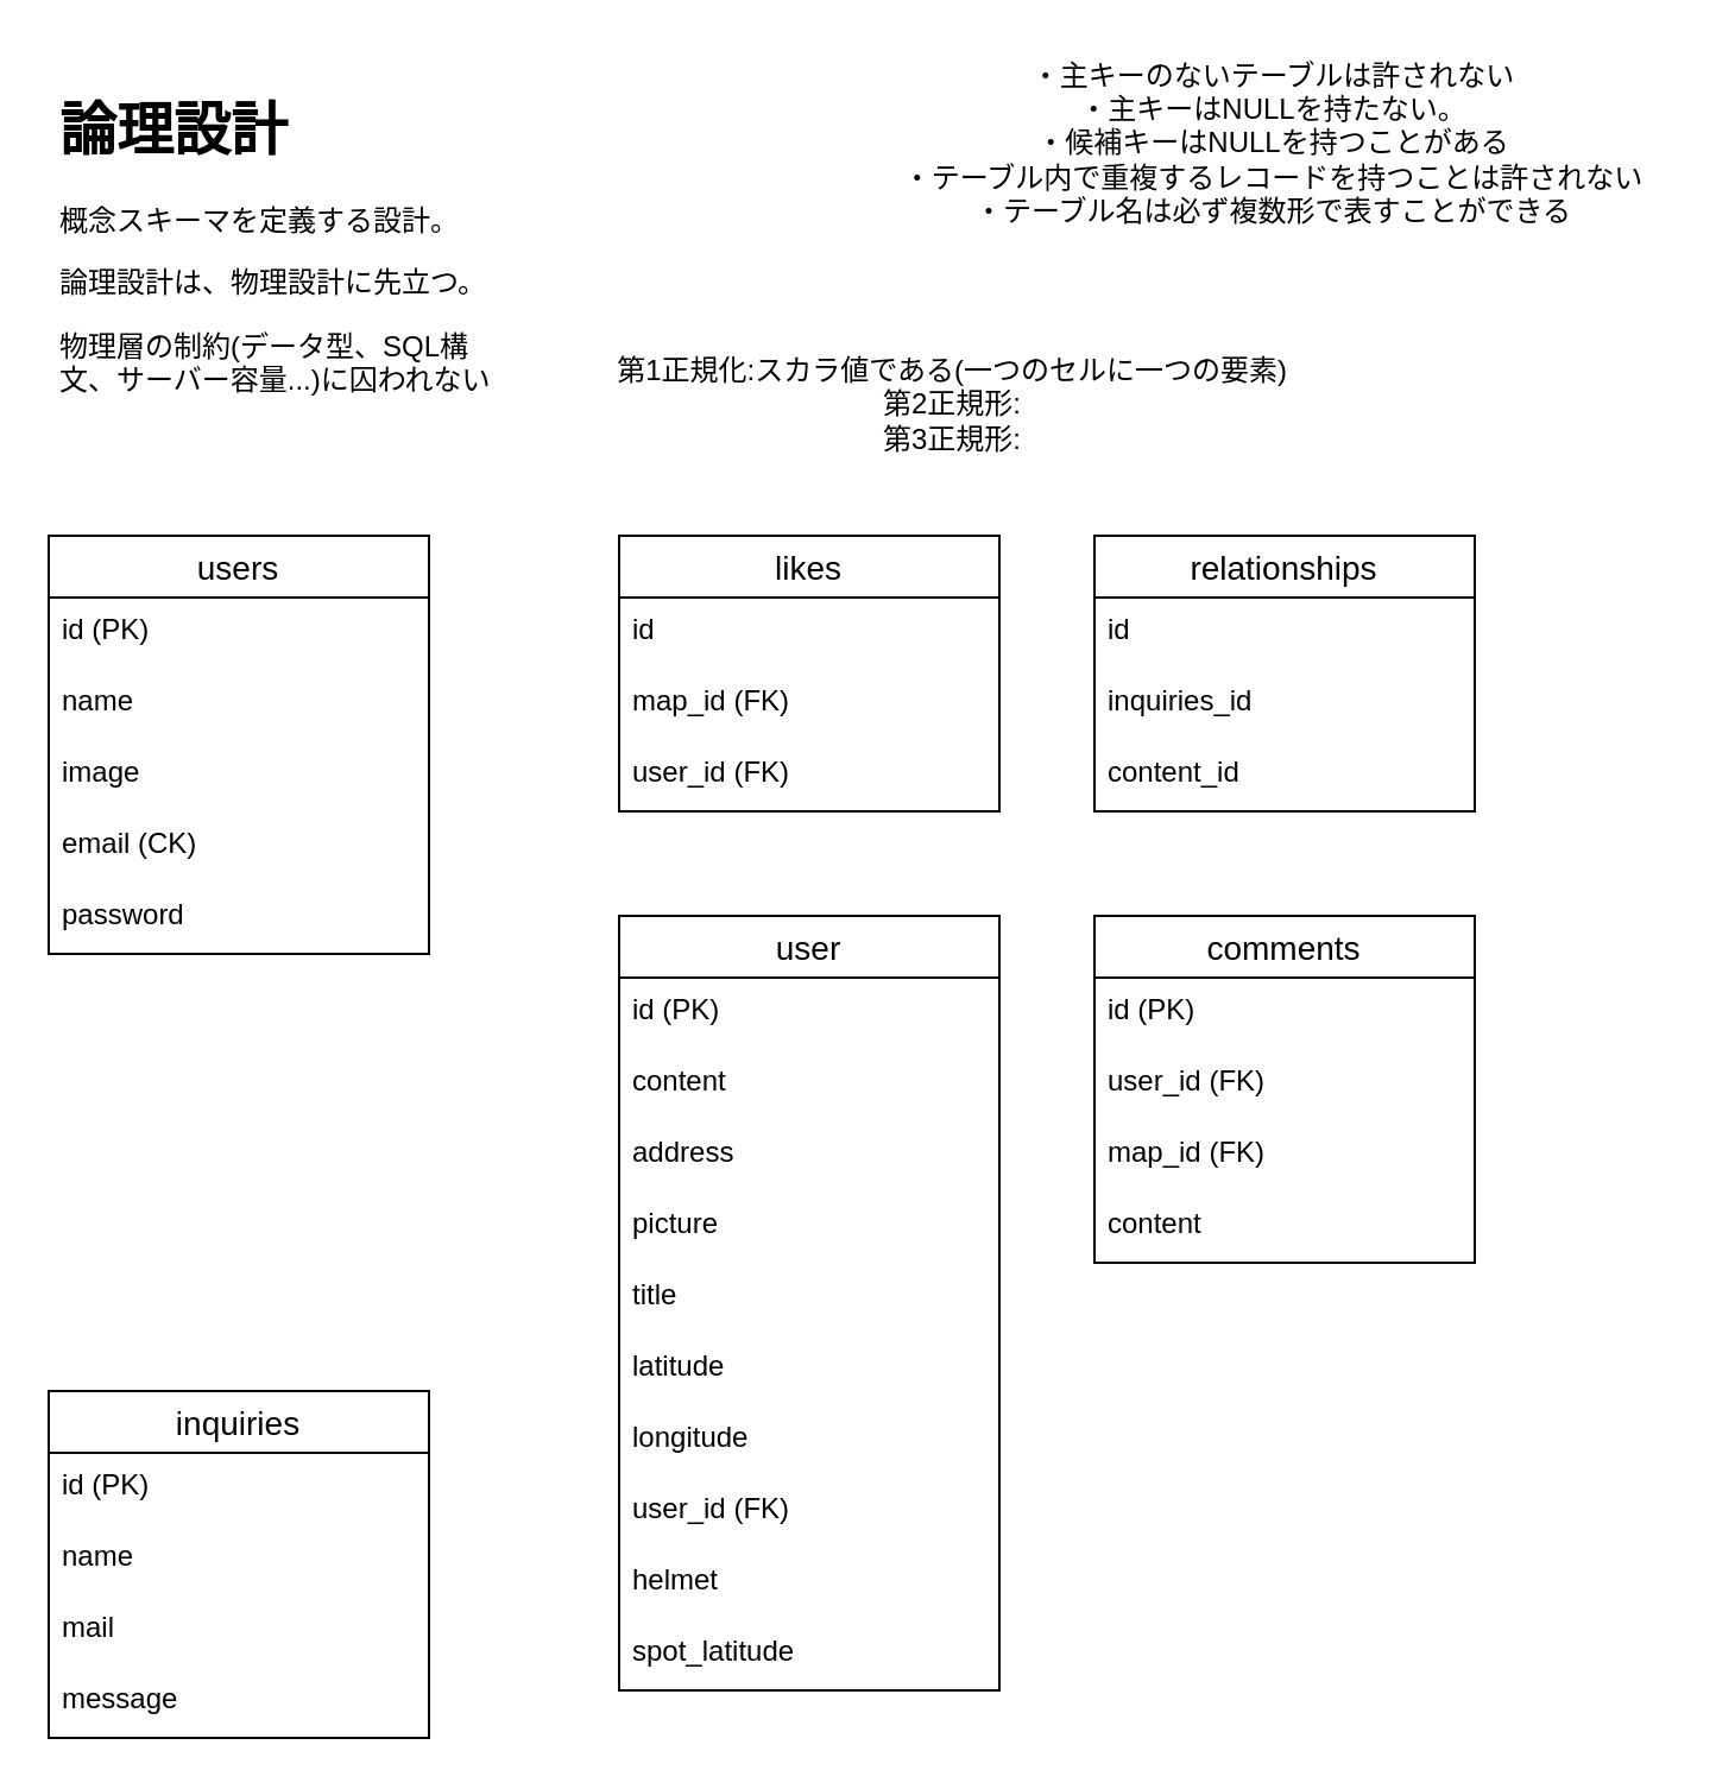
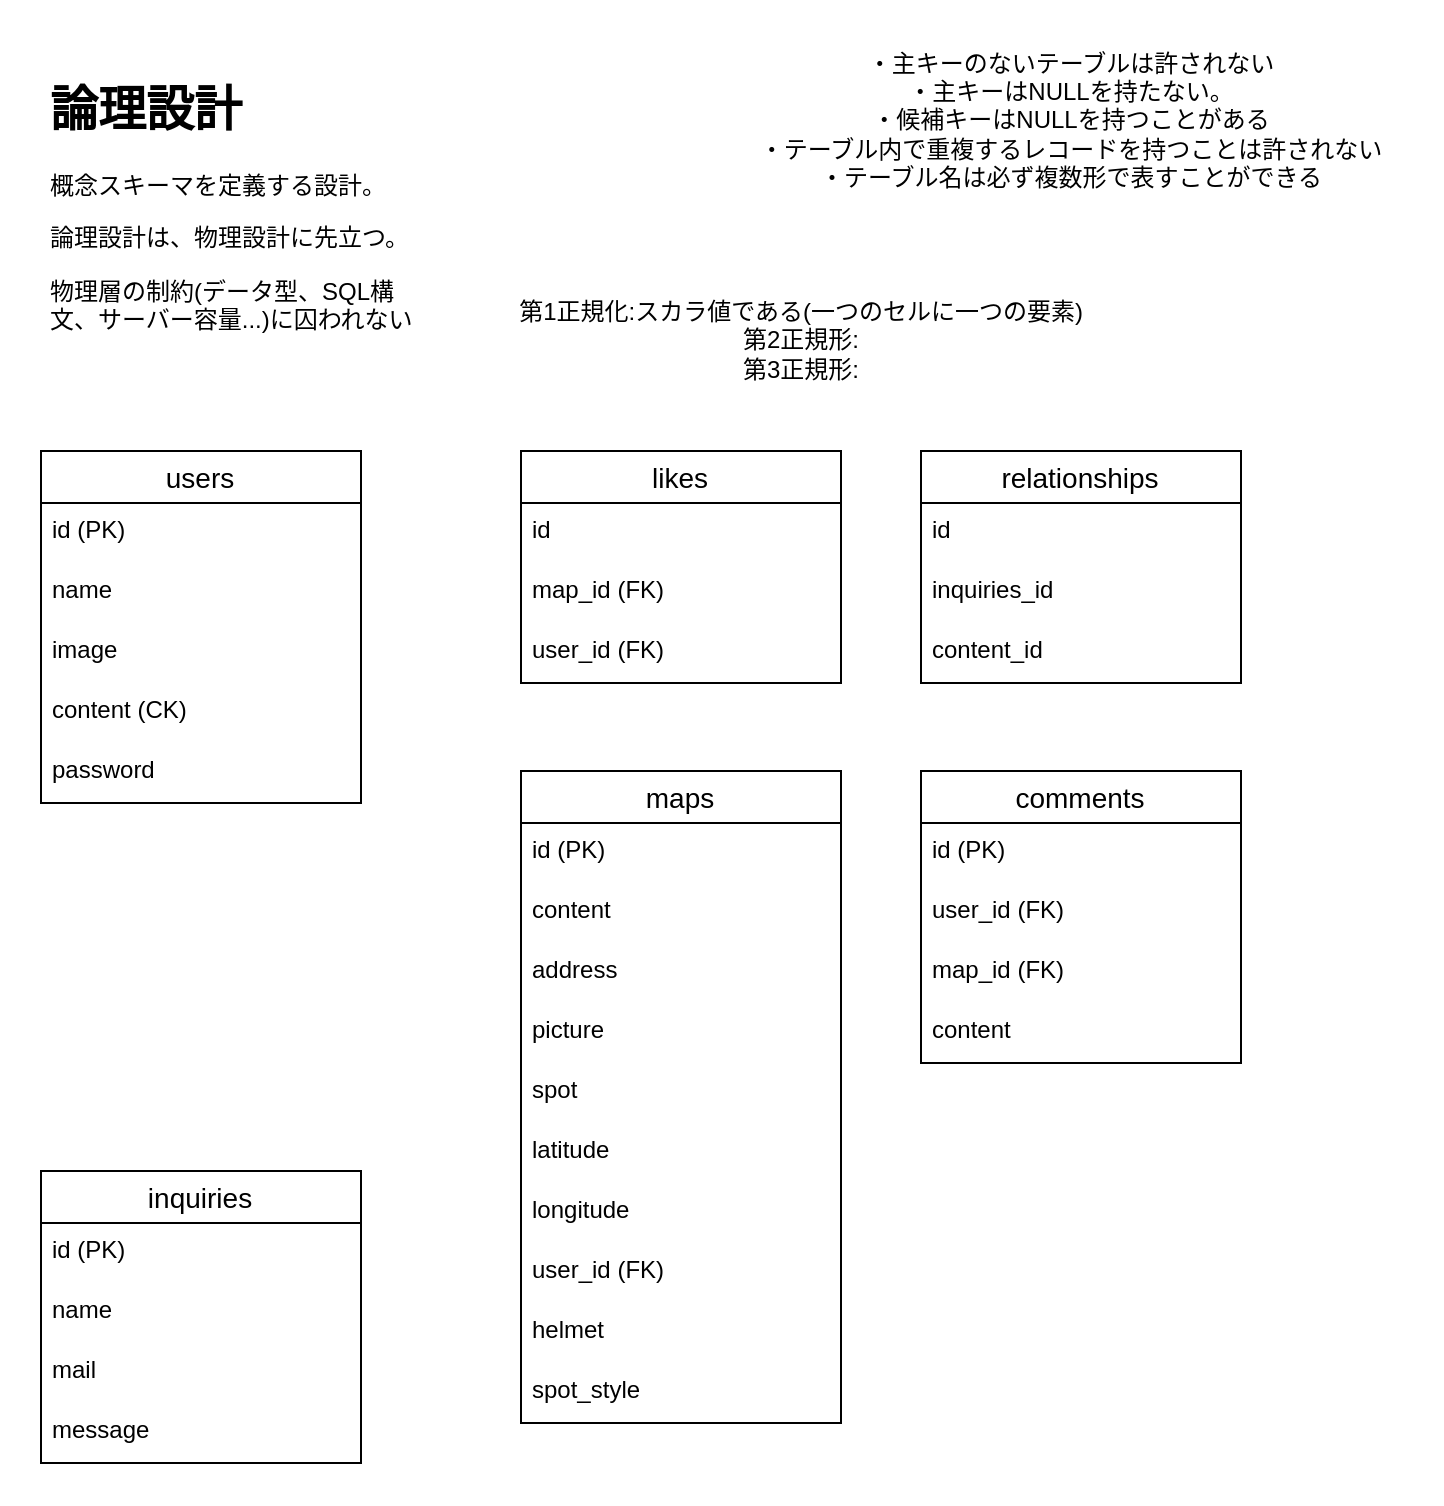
  <mxCell id="0" />
  <mxCell id="1" parent="0" />
  <mxCell id="2" value="第1正規化:スカラ値である(一つのセルに一つの要素)&lt;br&gt;第2正規形:&lt;br&gt;第3正規形:" style="text;html=1;align=center;verticalAlign=middle;resizable=0;points=[];autosize=1;" vertex="1" parent="1"><mxGeometry x="250" y="145" width="300" height="50" as="geometry" /></mxCell>
  <mxCell id="3" value="comments" style="swimlane;fontStyle=0;childLayout=stackLayout;horizontal=1;startSize=26;horizontalStack=0;resizeParent=1;resizeParentMax=0;resizeLast=0;collapsible=1;marginBottom=0;align=center;fontSize=14;" vertex="1" parent="1"><mxGeometry x="460" y="385" width="160" height="146" as="geometry" /></mxCell>
  <mxCell id="4" value="id (PK)" style="text;strokeColor=none;fillColor=none;spacingLeft=4;spacingRight=4;overflow=hidden;rotatable=0;points=[[0,0.5],[1,0.5]];portConstraint=eastwest;fontSize=12;" vertex="1" parent="3"><mxGeometry y="26" width="160" height="30" as="geometry" /></mxCell>
  <mxCell id="5" value="user_id (FK)" style="text;strokeColor=none;fillColor=none;spacingLeft=4;spacingRight=4;overflow=hidden;rotatable=0;points=[[0,0.5],[1,0.5]];portConstraint=eastwest;fontSize=12;" vertex="1" parent="3"><mxGeometry y="56" width="160" height="30" as="geometry" /></mxCell>
  <mxCell id="6" value="map_id (FK)" style="text;strokeColor=none;fillColor=none;spacingLeft=4;spacingRight=4;overflow=hidden;rotatable=0;points=[[0,0.5],[1,0.5]];portConstraint=eastwest;fontSize=12;" vertex="1" parent="3"><mxGeometry y="86" width="160" height="30" as="geometry" /></mxCell>
  <mxCell id="7" value="content" style="text;strokeColor=none;fillColor=none;spacingLeft=4;spacingRight=4;overflow=hidden;rotatable=0;points=[[0,0.5],[1,0.5]];portConstraint=eastwest;fontSize=12;" vertex="1" parent="3"><mxGeometry y="116" width="160" height="30" as="geometry" /></mxCell>
  <mxCell id="8" value="users" style="swimlane;fontStyle=0;childLayout=stackLayout;horizontal=1;startSize=26;horizontalStack=0;resizeParent=1;resizeParentMax=0;resizeLast=0;collapsible=1;marginBottom=0;align=center;fontSize=14;" vertex="1" parent="1"><mxGeometry x="20" y="225" width="160" height="176" as="geometry" /></mxCell>
  <mxCell id="9" value="id (PK)" style="text;strokeColor=none;fillColor=none;spacingLeft=4;spacingRight=4;overflow=hidden;rotatable=0;points=[[0,0.5],[1,0.5]];portConstraint=eastwest;fontSize=12;" vertex="1" parent="8"><mxGeometry y="26" width="160" height="30" as="geometry" /></mxCell>
  <mxCell id="10" value="name" style="text;strokeColor=none;fillColor=none;spacingLeft=4;spacingRight=4;overflow=hidden;rotatable=0;points=[[0,0.5],[1,0.5]];portConstraint=eastwest;fontSize=12;" vertex="1" parent="8"><mxGeometry y="56" width="160" height="30" as="geometry" /></mxCell>
  <mxCell id="11" value="image" style="text;strokeColor=none;fillColor=none;spacingLeft=4;spacingRight=4;overflow=hidden;rotatable=0;points=[[0,0.5],[1,0.5]];portConstraint=eastwest;fontSize=12;" vertex="1" parent="8"><mxGeometry y="86" width="160" height="30" as="geometry" /></mxCell>
- <mxCell id="12" value="email (CK)" style="text;strokeColor=none;fillColor=none;spacingLeft=4;spacingRight=4;overflow=hidden;rotatable=0;points=[[0,0.5],[1,0.5]];portConstraint=eastwest;fontSize=12;" vertex="1" parent="8"><mxGeometry y="116" width="160" height="30" as="geometry" /></mxCell>
+ <mxCell id="12" value="content (CK)" style="text;strokeColor=none;fillColor=none;spacingLeft=4;spacingRight=4;overflow=hidden;rotatable=0;points=[[0,0.5],[1,0.5]];portConstraint=eastwest;fontSize=12;" vertex="1" parent="8"><mxGeometry y="116" width="160" height="30" as="geometry" /></mxCell>
  <mxCell id="13" value="password" style="text;strokeColor=none;fillColor=none;spacingLeft=4;spacingRight=4;overflow=hidden;rotatable=0;points=[[0,0.5],[1,0.5]];portConstraint=eastwest;fontSize=12;" vertex="1" parent="8"><mxGeometry y="146" width="160" height="30" as="geometry" /></mxCell>
  <mxCell id="14" value="inquiries" style="swimlane;fontStyle=0;childLayout=stackLayout;horizontal=1;startSize=26;horizontalStack=0;resizeParent=1;resizeParentMax=0;resizeLast=0;collapsible=1;marginBottom=0;align=center;fontSize=14;" vertex="1" parent="1"><mxGeometry x="20" y="585" width="160" height="146" as="geometry" /></mxCell>
  <mxCell id="15" value="id (PK)" style="text;strokeColor=none;fillColor=none;spacingLeft=4;spacingRight=4;overflow=hidden;rotatable=0;points=[[0,0.5],[1,0.5]];portConstraint=eastwest;fontSize=12;" vertex="1" parent="14"><mxGeometry y="26" width="160" height="30" as="geometry" /></mxCell>
  <mxCell id="16" value="name" style="text;strokeColor=none;fillColor=none;spacingLeft=4;spacingRight=4;overflow=hidden;rotatable=0;points=[[0,0.5],[1,0.5]];portConstraint=eastwest;fontSize=12;" vertex="1" parent="14"><mxGeometry y="56" width="160" height="30" as="geometry" /></mxCell>
  <mxCell id="17" value="mail" style="text;strokeColor=none;fillColor=none;spacingLeft=4;spacingRight=4;overflow=hidden;rotatable=0;points=[[0,0.5],[1,0.5]];portConstraint=eastwest;fontSize=12;" vertex="1" parent="14"><mxGeometry y="86" width="160" height="30" as="geometry" /></mxCell>
  <mxCell id="18" value="message" style="text;strokeColor=none;fillColor=none;spacingLeft=4;spacingRight=4;overflow=hidden;rotatable=0;points=[[0,0.5],[1,0.5]];portConstraint=eastwest;fontSize=12;" vertex="1" parent="14"><mxGeometry y="116" width="160" height="30" as="geometry" /></mxCell>
  <mxCell id="19" value="likes" style="swimlane;fontStyle=0;childLayout=stackLayout;horizontal=1;startSize=26;horizontalStack=0;resizeParent=1;resizeParentMax=0;resizeLast=0;collapsible=1;marginBottom=0;align=center;fontSize=14;" vertex="1" parent="1"><mxGeometry x="260" y="225" width="160" height="116" as="geometry" /></mxCell>
  <mxCell id="20" value="id" style="text;strokeColor=none;fillColor=none;spacingLeft=4;spacingRight=4;overflow=hidden;rotatable=0;points=[[0,0.5],[1,0.5]];portConstraint=eastwest;fontSize=12;" vertex="1" parent="19"><mxGeometry y="26" width="160" height="30" as="geometry" /></mxCell>
  <mxCell id="21" value="map_id (FK)" style="text;strokeColor=none;fillColor=none;spacingLeft=4;spacingRight=4;overflow=hidden;rotatable=0;points=[[0,0.5],[1,0.5]];portConstraint=eastwest;fontSize=12;" vertex="1" parent="19"><mxGeometry y="56" width="160" height="30" as="geometry" /></mxCell>
  <mxCell id="22" value="user_id (FK)" style="text;strokeColor=none;fillColor=none;spacingLeft=4;spacingRight=4;overflow=hidden;rotatable=0;points=[[0,0.5],[1,0.5]];portConstraint=eastwest;fontSize=12;" vertex="1" parent="19"><mxGeometry y="86" width="160" height="30" as="geometry" /></mxCell>
- <mxCell id="23" value="user" style="swimlane;fontStyle=0;childLayout=stackLayout;horizontal=1;startSize=26;horizontalStack=0;resizeParent=1;resizeParentMax=0;resizeLast=0;collapsible=1;marginBottom=0;align=center;fontSize=14;" vertex="1" parent="1"><mxGeometry x="260" y="385" width="160" height="326" as="geometry" /></mxCell>
+ <mxCell id="23" value="maps" style="swimlane;fontStyle=0;childLayout=stackLayout;horizontal=1;startSize=26;horizontalStack=0;resizeParent=1;resizeParentMax=0;resizeLast=0;collapsible=1;marginBottom=0;align=center;fontSize=14;" vertex="1" parent="1"><mxGeometry x="260" y="385" width="160" height="326" as="geometry" /></mxCell>
  <mxCell id="24" value="id (PK)" style="text;strokeColor=none;fillColor=none;spacingLeft=4;spacingRight=4;overflow=hidden;rotatable=0;points=[[0,0.5],[1,0.5]];portConstraint=eastwest;fontSize=12;" vertex="1" parent="23"><mxGeometry y="26" width="160" height="30" as="geometry" /></mxCell>
  <mxCell id="25" value="content" style="text;strokeColor=none;fillColor=none;spacingLeft=4;spacingRight=4;overflow=hidden;rotatable=0;points=[[0,0.5],[1,0.5]];portConstraint=eastwest;fontSize=12;" vertex="1" parent="23"><mxGeometry y="56" width="160" height="30" as="geometry" /></mxCell>
  <mxCell id="26" value="address&#10;" style="text;strokeColor=none;fillColor=none;spacingLeft=4;spacingRight=4;overflow=hidden;rotatable=0;points=[[0,0.5],[1,0.5]];portConstraint=eastwest;fontSize=12;" vertex="1" parent="23"><mxGeometry y="86" width="160" height="30" as="geometry" /></mxCell>
  <mxCell id="27" value="picture" style="text;strokeColor=none;fillColor=none;spacingLeft=4;spacingRight=4;overflow=hidden;rotatable=0;points=[[0,0.5],[1,0.5]];portConstraint=eastwest;fontSize=12;" vertex="1" parent="23"><mxGeometry y="116" width="160" height="30" as="geometry" /></mxCell>
- <mxCell id="28" value="title" style="text;strokeColor=none;fillColor=none;spacingLeft=4;spacingRight=4;overflow=hidden;rotatable=0;points=[[0,0.5],[1,0.5]];portConstraint=eastwest;fontSize=12;" vertex="1" parent="23"><mxGeometry y="146" width="160" height="30" as="geometry" /></mxCell>
+ <mxCell id="28" value="spot" style="text;strokeColor=none;fillColor=none;spacingLeft=4;spacingRight=4;overflow=hidden;rotatable=0;points=[[0,0.5],[1,0.5]];portConstraint=eastwest;fontSize=12;" vertex="1" parent="23"><mxGeometry y="146" width="160" height="30" as="geometry" /></mxCell>
  <mxCell id="29" value="latitude&#10;" style="text;strokeColor=none;fillColor=none;spacingLeft=4;spacingRight=4;overflow=hidden;rotatable=0;points=[[0,0.5],[1,0.5]];portConstraint=eastwest;fontSize=12;" vertex="1" parent="23"><mxGeometry y="176" width="160" height="30" as="geometry" /></mxCell>
  <mxCell id="30" value="longitude" style="text;strokeColor=none;fillColor=none;spacingLeft=4;spacingRight=4;overflow=hidden;rotatable=0;points=[[0,0.5],[1,0.5]];portConstraint=eastwest;fontSize=12;" vertex="1" parent="23"><mxGeometry y="206" width="160" height="30" as="geometry" /></mxCell>
  <mxCell id="31" value="user_id (FK)" style="text;strokeColor=none;fillColor=none;spacingLeft=4;spacingRight=4;overflow=hidden;rotatable=0;points=[[0,0.5],[1,0.5]];portConstraint=eastwest;fontSize=12;" vertex="1" parent="23"><mxGeometry y="236" width="160" height="30" as="geometry" /></mxCell>
  <mxCell id="32" value="helmet" style="text;strokeColor=none;fillColor=none;spacingLeft=4;spacingRight=4;overflow=hidden;rotatable=0;points=[[0,0.5],[1,0.5]];portConstraint=eastwest;fontSize=12;" vertex="1" parent="23"><mxGeometry y="266" width="160" height="30" as="geometry" /></mxCell>
- <mxCell id="33" value="spot_latitude" style="text;strokeColor=none;fillColor=none;spacingLeft=4;spacingRight=4;overflow=hidden;rotatable=0;points=[[0,0.5],[1,0.5]];portConstraint=eastwest;fontSize=12;" vertex="1" parent="23"><mxGeometry y="296" width="160" height="30" as="geometry" /></mxCell>
+ <mxCell id="33" value="spot_style" style="text;strokeColor=none;fillColor=none;spacingLeft=4;spacingRight=4;overflow=hidden;rotatable=0;points=[[0,0.5],[1,0.5]];portConstraint=eastwest;fontSize=12;" vertex="1" parent="23"><mxGeometry y="296" width="160" height="30" as="geometry" /></mxCell>
  <mxCell id="34" value="relationships" style="swimlane;fontStyle=0;childLayout=stackLayout;horizontal=1;startSize=26;horizontalStack=0;resizeParent=1;resizeParentMax=0;resizeLast=0;collapsible=1;marginBottom=0;align=center;fontSize=14;" vertex="1" parent="1"><mxGeometry x="460" y="225" width="160" height="116" as="geometry" /></mxCell>
  <mxCell id="35" value="id" style="text;strokeColor=none;fillColor=none;spacingLeft=4;spacingRight=4;overflow=hidden;rotatable=0;points=[[0,0.5],[1,0.5]];portConstraint=eastwest;fontSize=12;" vertex="1" parent="34"><mxGeometry y="26" width="160" height="30" as="geometry" /></mxCell>
  <mxCell id="36" value="inquiries_id" style="text;strokeColor=none;fillColor=none;spacingLeft=4;spacingRight=4;overflow=hidden;rotatable=0;points=[[0,0.5],[1,0.5]];portConstraint=eastwest;fontSize=12;" vertex="1" parent="34"><mxGeometry y="56" width="160" height="30" as="geometry" /></mxCell>
  <mxCell id="37" value="content_id" style="text;strokeColor=none;fillColor=none;spacingLeft=4;spacingRight=4;overflow=hidden;rotatable=0;points=[[0,0.5],[1,0.5]];portConstraint=eastwest;fontSize=12;" vertex="1" parent="34"><mxGeometry y="86" width="160" height="30" as="geometry" /></mxCell>
  <mxCell id="38" value="&lt;h1&gt;論理設計&lt;/h1&gt;&lt;p&gt;概念スキーマを定義する設計。&lt;/p&gt;&lt;p&gt;論理設計は、物理設計に先立つ。&lt;/p&gt;&lt;p&gt;物理層の制約(データ型、SQL構文、サーバー容量...)に囚われない&lt;/p&gt;" style="text;html=1;strokeColor=none;fillColor=none;spacing=5;spacingTop=-20;whiteSpace=wrap;overflow=hidden;rounded=0;" vertex="1" parent="1"><mxGeometry x="20" y="35" width="190" height="140" as="geometry" /></mxCell>
  <mxCell id="39" value="・主キーのないテーブルは許されない&lt;br&gt;・主キーはNULLを持たない。&lt;br&gt;・候補キーはNULLを持つことがある&lt;br&gt;・テーブル内で重複するレコードを持つことは許されない&lt;br&gt;・テーブル名は必ず複数形で表すことができる" style="text;html=1;align=center;verticalAlign=middle;resizable=0;points=[];autosize=1;" vertex="1" parent="1"><mxGeometry x="370" y="20" width="330" height="80" as="geometry" /></mxCell>
